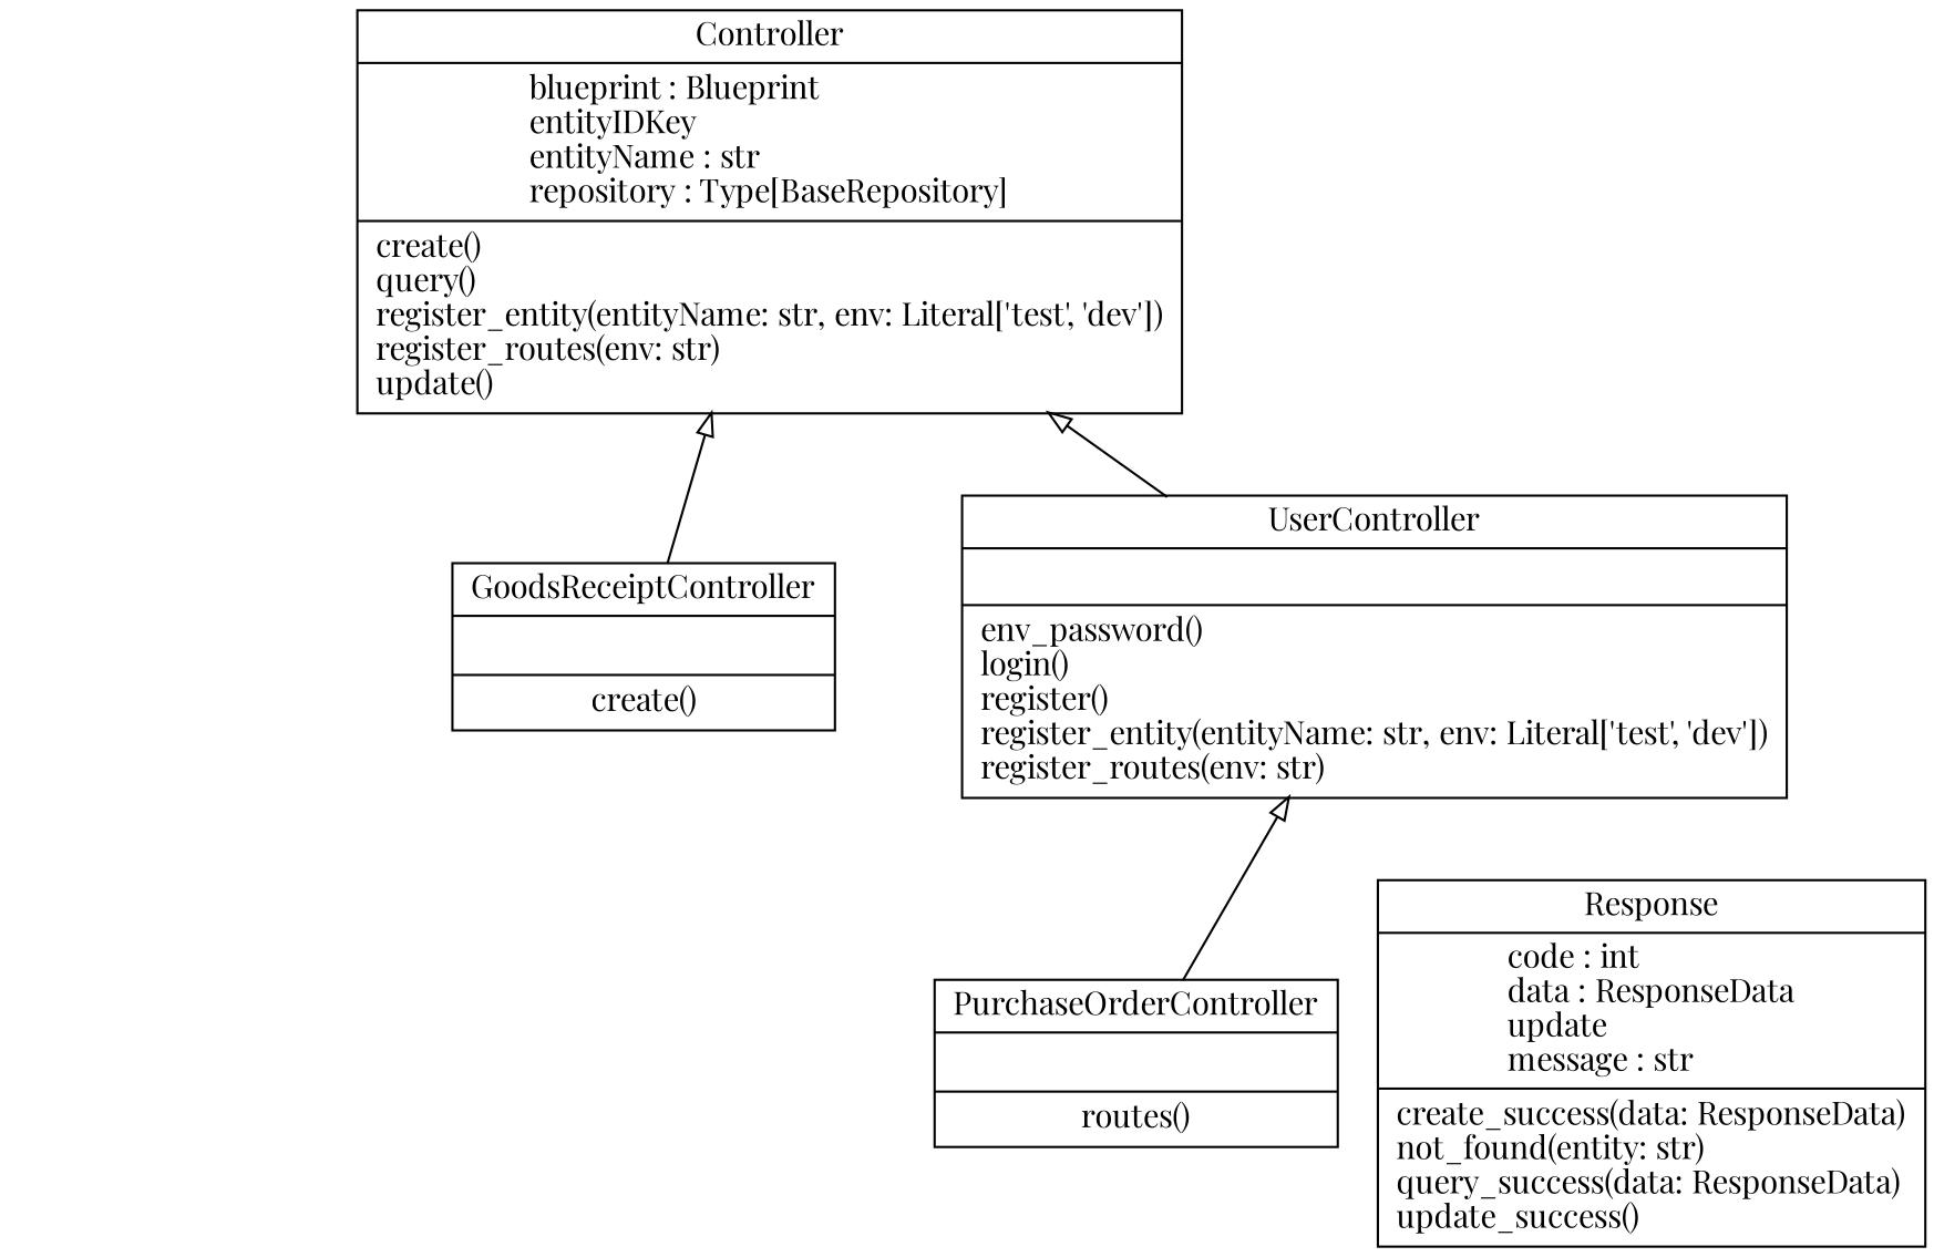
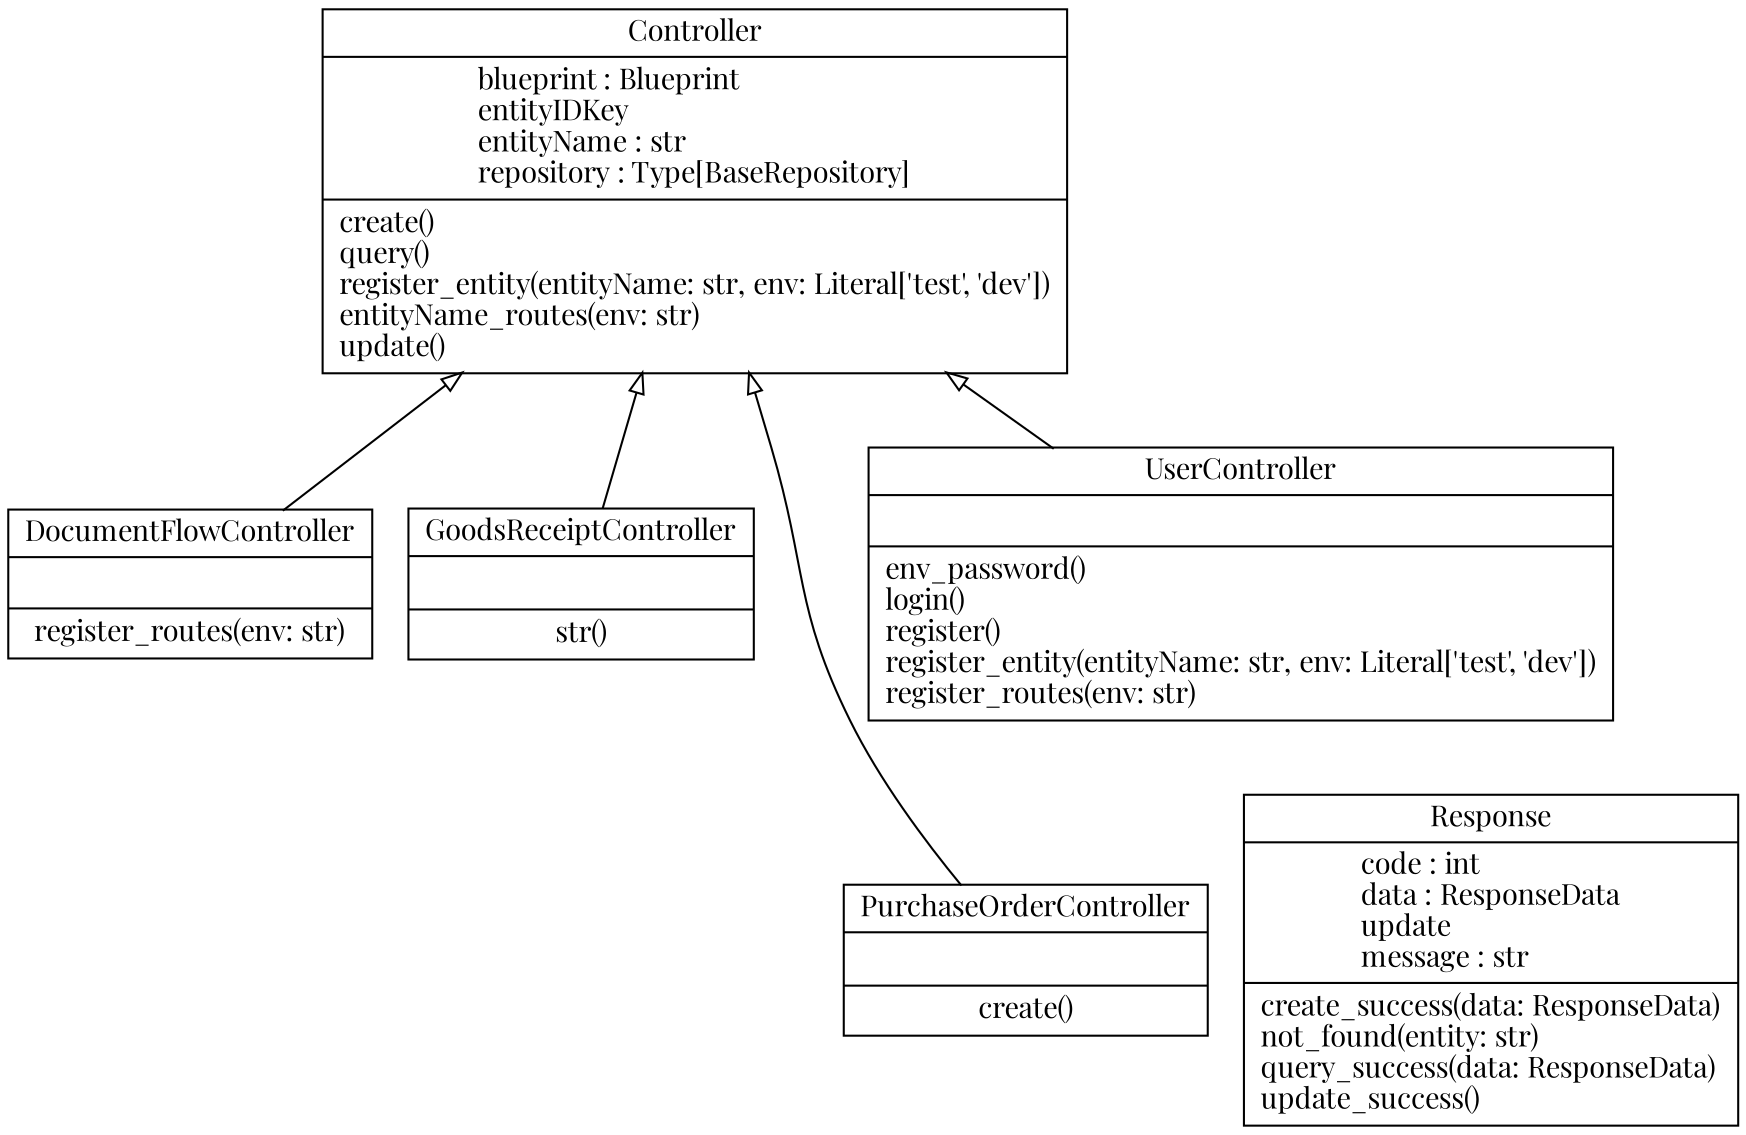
  digraph {
    fontname="Playfair Display"
    rankdir=BT
    node [color=black fontcolor=black fontname="Playfair Display" shape=record style=solid]
    edge [arrowhead=empty arrowtail=none fontname="Playfair Display"]
-   n1 [label=<{Controller|blueprint : Blueprint<br ALIGN="LEFT"/>entityIDKey<br ALIGN="LEFT"/>entityName : str<br ALIGN="LEFT"/>repository : Type[BaseRepository]<br ALIGN="LEFT"/>|create()<br ALIGN="LEFT"/>query()<br ALIGN="LEFT"/>register_entity(entityName: str, env: Literal['test', 'dev'])<br ALIGN="LEFT"/>register_routes(env: str)<br ALIGN="LEFT"/>update()<br ALIGN="LEFT"/>}>]
-   n3 [label=<{GoodsReceiptController|<br ALIGN="LEFT"/>|create()<br ALIGN="LEFT"/>}>]
-   n4 [label=<{PurchaseOrderController|<br ALIGN="LEFT"/>|routes()<br ALIGN="LEFT"/>}>]
+   n1 [label=<{Controller|blueprint : Blueprint<br ALIGN="LEFT"/>entityIDKey<br ALIGN="LEFT"/>entityName : str<br ALIGN="LEFT"/>repository : Type[BaseRepository]<br ALIGN="LEFT"/>|create()<br ALIGN="LEFT"/>query()<br ALIGN="LEFT"/>register_entity(entityName: str, env: Literal['test', 'dev'])<br ALIGN="LEFT"/>entityName_routes(env: str)<br ALIGN="LEFT"/>update()<br ALIGN="LEFT"/>}>]
+   n2 [label=<{DocumentFlowController|<br ALIGN="LEFT"/>|register_routes(env: str)<br ALIGN="LEFT"/>}>]
+   n3 [label=<{GoodsReceiptController|<br ALIGN="LEFT"/>|str()<br ALIGN="LEFT"/>}>]
+   n4 [label=<{PurchaseOrderController|<br ALIGN="LEFT"/>|create()<br ALIGN="LEFT"/>}>]
    n5 [label=<{Response|code : int<br ALIGN="LEFT"/>data : ResponseData<br ALIGN="LEFT"/>update<br ALIGN="LEFT"/>message : str<br ALIGN="LEFT"/>|create_success(data: ResponseData)<br ALIGN="LEFT"/>not_found(entity: str)<br ALIGN="LEFT"/>query_success(data: ResponseData)<br ALIGN="LEFT"/>update_success()<br ALIGN="LEFT"/>}>]
    n6 [label=<{UserController|<br ALIGN="LEFT"/>|env_password()<br ALIGN="LEFT"/>login()<br ALIGN="LEFT"/>register()<br ALIGN="LEFT"/>register_entity(entityName: str, env: Literal['test', 'dev'])<br ALIGN="LEFT"/>register_routes(env: str)<br ALIGN="LEFT"/>}>]
+   n2 -> n1
    n3 -> n1
-   n4 -> n6
+   n4 -> n1
    n6 -> n1
  }
